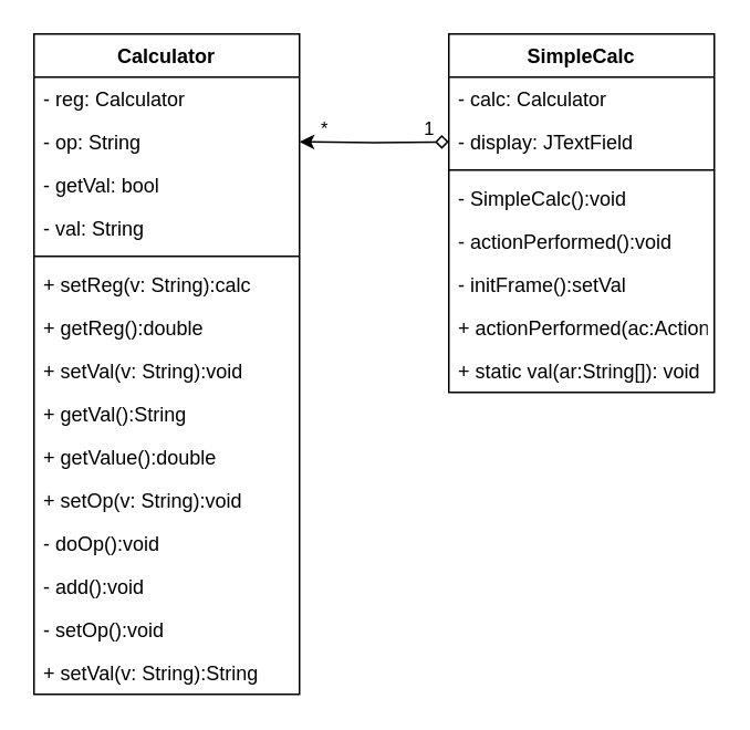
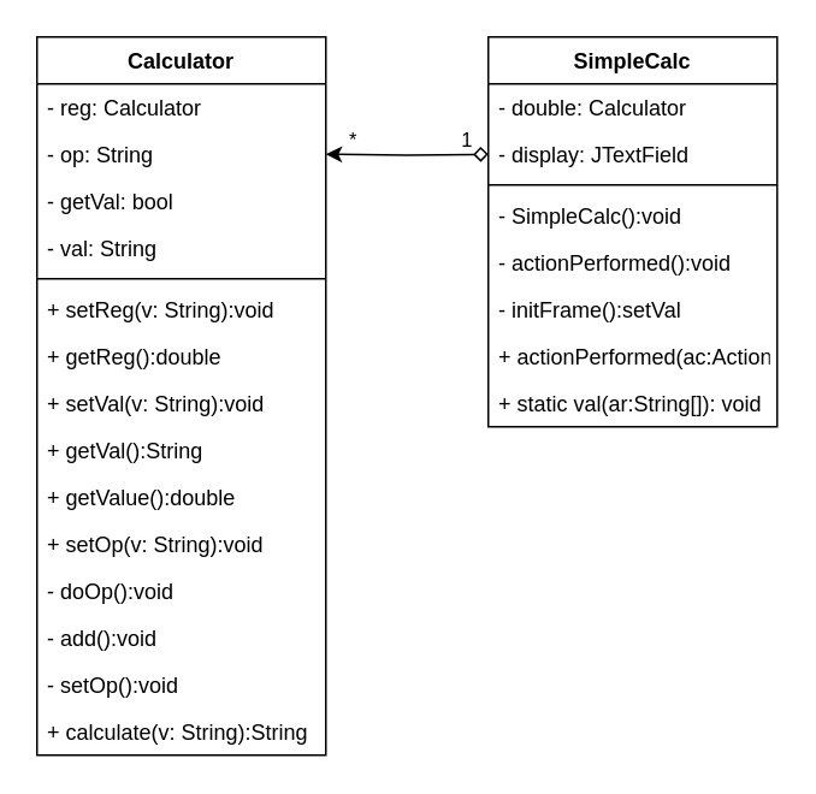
  <mxCell id="0" />
  <mxCell id="1" parent="0" />
  <mxCell id="2" value="SimpleCalc" style="swimlane;fontStyle=1;align=center;verticalAlign=top;childLayout=stackLayout;horizontal=1;startSize=26;horizontalStack=0;resizeParent=1;resizeParentMax=0;resizeLast=0;collapsible=1;marginBottom=0;" parent="1" vertex="1"><mxGeometry x="270" y="20" width="160" height="216" as="geometry" /></mxCell>
- <mxCell id="3" value="- calc: Calculator" style="text;strokeColor=none;fillColor=none;align=left;verticalAlign=top;spacingLeft=4;spacingRight=4;overflow=hidden;rotatable=0;points=[[0,0.5],[1,0.5]];portConstraint=eastwest;" parent="2" vertex="1"><mxGeometry y="26" width="160" height="26" as="geometry" /></mxCell>
+ <mxCell id="3" value="- double: Calculator" style="text;strokeColor=none;fillColor=none;align=left;verticalAlign=top;spacingLeft=4;spacingRight=4;overflow=hidden;rotatable=0;points=[[0,0.5],[1,0.5]];portConstraint=eastwest;" parent="2" vertex="1"><mxGeometry y="26" width="160" height="26" as="geometry" /></mxCell>
  <mxCell id="4" value="- display: JTextField" style="text;strokeColor=none;fillColor=none;align=left;verticalAlign=top;spacingLeft=4;spacingRight=4;overflow=hidden;rotatable=0;points=[[0,0.5],[1,0.5]];portConstraint=eastwest;" parent="2" vertex="1"><mxGeometry y="52" width="160" height="26" as="geometry" /></mxCell>
  <mxCell id="5" value="" style="line;strokeWidth=1;fillColor=none;align=left;verticalAlign=middle;spacingTop=-1;spacingLeft=3;spacingRight=3;rotatable=0;labelPosition=right;points=[];portConstraint=eastwest;" parent="2" vertex="1"><mxGeometry y="78" width="160" height="8" as="geometry" /></mxCell>
  <mxCell id="6" value="- SimpleCalc():void" style="text;strokeColor=none;fillColor=none;align=left;verticalAlign=top;spacingLeft=4;spacingRight=4;overflow=hidden;rotatable=0;points=[[0,0.5],[1,0.5]];portConstraint=eastwest;" parent="2" vertex="1"><mxGeometry y="86" width="160" height="26" as="geometry" /></mxCell>
  <mxCell id="7" value="- actionPerformed():void" style="text;strokeColor=none;fillColor=none;align=left;verticalAlign=top;spacingLeft=4;spacingRight=4;overflow=hidden;rotatable=0;points=[[0,0.5],[1,0.5]];portConstraint=eastwest;" parent="2" vertex="1"><mxGeometry y="112" width="160" height="26" as="geometry" /></mxCell>
  <mxCell id="8" value="- initFrame():setVal" style="text;strokeColor=none;fillColor=none;align=left;verticalAlign=top;spacingLeft=4;spacingRight=4;overflow=hidden;rotatable=0;points=[[0,0.5],[1,0.5]];portConstraint=eastwest;" parent="2" vertex="1"><mxGeometry y="138" width="160" height="26" as="geometry" /></mxCell>
  <mxCell id="9" value="+ actionPerformed(ac:ActionCommand): void" style="text;strokeColor=none;fillColor=none;align=left;verticalAlign=top;spacingLeft=4;spacingRight=4;overflow=hidden;rotatable=0;points=[[0,0.5],[1,0.5]];portConstraint=eastwest;" parent="2" vertex="1"><mxGeometry y="164" width="160" height="26" as="geometry" /></mxCell>
  <mxCell id="10" value="+ static val(ar:String[]): void" style="text;strokeColor=none;fillColor=none;align=left;verticalAlign=top;spacingLeft=4;spacingRight=4;overflow=hidden;rotatable=0;points=[[0,0.5],[1,0.5]];portConstraint=eastwest;" parent="2" vertex="1"><mxGeometry y="190" width="160" height="26" as="geometry" /></mxCell>
  <mxCell id="11" style="edgeStyle=orthogonalEdgeStyle;rounded=0;orthogonalLoop=1;jettySize=auto;html=1;entryX=1;entryY=0.5;entryDx=0;entryDy=0;startArrow=diamond;startFill=0;" parent="1" target="16" edge="1"><mxGeometry relative="1" as="geometry"><mxPoint x="270" y="85" as="sourcePoint" /><mxPoint x="140" y="59" as="targetPoint" /></mxGeometry></mxCell>
  <mxCell id="12" value="*" style="edgeLabel;html=1;align=center;verticalAlign=middle;resizable=0;points=[];" parent="11" vertex="1" connectable="0"><mxGeometry x="0.686" y="-6" relative="1" as="geometry"><mxPoint y="-3" as="offset" /></mxGeometry></mxCell>
  <mxCell id="13" value="1" style="edgeLabel;html=1;align=center;verticalAlign=middle;resizable=0;points=[];" parent="11" vertex="1" connectable="0"><mxGeometry x="-0.745" y="-9" relative="1" as="geometry"><mxPoint as="offset" /></mxGeometry></mxCell>
  <mxCell id="14" value="Calculator" style="swimlane;fontStyle=1;align=center;verticalAlign=top;childLayout=stackLayout;horizontal=1;startSize=26;horizontalStack=0;resizeParent=1;resizeParentMax=0;resizeLast=0;collapsible=1;marginBottom=0;" parent="1" vertex="1"><mxGeometry x="20" y="20" width="160" height="398" as="geometry" /></mxCell>
  <mxCell id="15" value="- reg: Calculator" style="text;strokeColor=none;fillColor=none;align=left;verticalAlign=top;spacingLeft=4;spacingRight=4;overflow=hidden;rotatable=0;points=[[0,0.5],[1,0.5]];portConstraint=eastwest;" parent="14" vertex="1"><mxGeometry y="26" width="160" height="26" as="geometry" /></mxCell>
  <mxCell id="16" value="- op: String" style="text;strokeColor=none;fillColor=none;align=left;verticalAlign=top;spacingLeft=4;spacingRight=4;overflow=hidden;rotatable=0;points=[[0,0.5],[1,0.5]];portConstraint=eastwest;" parent="14" vertex="1"><mxGeometry y="52" width="160" height="26" as="geometry" /></mxCell>
  <mxCell id="17" value="- getVal: bool" style="text;strokeColor=none;fillColor=none;align=left;verticalAlign=top;spacingLeft=4;spacingRight=4;overflow=hidden;rotatable=0;points=[[0,0.5],[1,0.5]];portConstraint=eastwest;" parent="14" vertex="1"><mxGeometry y="78" width="160" height="26" as="geometry" /></mxCell>
  <mxCell id="18" value="- val: String" style="text;strokeColor=none;fillColor=none;align=left;verticalAlign=top;spacingLeft=4;spacingRight=4;overflow=hidden;rotatable=0;points=[[0,0.5],[1,0.5]];portConstraint=eastwest;" parent="14" vertex="1"><mxGeometry y="104" width="160" height="26" as="geometry" /></mxCell>
  <mxCell id="19" value="" style="line;strokeWidth=1;fillColor=none;align=left;verticalAlign=middle;spacingTop=-1;spacingLeft=3;spacingRight=3;rotatable=0;labelPosition=right;points=[];portConstraint=eastwest;" parent="14" vertex="1"><mxGeometry y="130" width="160" height="8" as="geometry" /></mxCell>
- <mxCell id="20" value="+ setReg(v: String):calc" style="text;strokeColor=none;fillColor=none;align=left;verticalAlign=top;spacingLeft=4;spacingRight=4;overflow=hidden;rotatable=0;points=[[0,0.5],[1,0.5]];portConstraint=eastwest;" parent="14" vertex="1"><mxGeometry y="138" width="160" height="26" as="geometry" /></mxCell>
+ <mxCell id="20" value="+ setReg(v: String):void" style="text;strokeColor=none;fillColor=none;align=left;verticalAlign=top;spacingLeft=4;spacingRight=4;overflow=hidden;rotatable=0;points=[[0,0.5],[1,0.5]];portConstraint=eastwest;" parent="14" vertex="1"><mxGeometry y="138" width="160" height="26" as="geometry" /></mxCell>
  <mxCell id="21" value="+ getReg():double" style="text;strokeColor=none;fillColor=none;align=left;verticalAlign=top;spacingLeft=4;spacingRight=4;overflow=hidden;rotatable=0;points=[[0,0.5],[1,0.5]];portConstraint=eastwest;" parent="14" vertex="1"><mxGeometry y="164" width="160" height="26" as="geometry" /></mxCell>
  <mxCell id="22" value="+ setVal(v: String):void" style="text;strokeColor=none;fillColor=none;align=left;verticalAlign=top;spacingLeft=4;spacingRight=4;overflow=hidden;rotatable=0;points=[[0,0.5],[1,0.5]];portConstraint=eastwest;" parent="14" vertex="1"><mxGeometry y="190" width="160" height="26" as="geometry" /></mxCell>
  <mxCell id="23" value="+ getVal():String" style="text;strokeColor=none;fillColor=none;align=left;verticalAlign=top;spacingLeft=4;spacingRight=4;overflow=hidden;rotatable=0;points=[[0,0.5],[1,0.5]];portConstraint=eastwest;" parent="14" vertex="1"><mxGeometry y="216" width="160" height="26" as="geometry" /></mxCell>
  <mxCell id="24" value="+ getValue():double" style="text;strokeColor=none;fillColor=none;align=left;verticalAlign=top;spacingLeft=4;spacingRight=4;overflow=hidden;rotatable=0;points=[[0,0.5],[1,0.5]];portConstraint=eastwest;" parent="14" vertex="1"><mxGeometry y="242" width="160" height="26" as="geometry" /></mxCell>
  <mxCell id="25" value="+ setOp(v: String):void" style="text;strokeColor=none;fillColor=none;align=left;verticalAlign=top;spacingLeft=4;spacingRight=4;overflow=hidden;rotatable=0;points=[[0,0.5],[1,0.5]];portConstraint=eastwest;" parent="14" vertex="1"><mxGeometry y="268" width="160" height="26" as="geometry" /></mxCell>
  <mxCell id="26" value="- doOp():void" style="text;strokeColor=none;fillColor=none;align=left;verticalAlign=top;spacingLeft=4;spacingRight=4;overflow=hidden;rotatable=0;points=[[0,0.5],[1,0.5]];portConstraint=eastwest;" parent="14" vertex="1"><mxGeometry y="294" width="160" height="26" as="geometry" /></mxCell>
  <mxCell id="27" value="- add():void" style="text;strokeColor=none;fillColor=none;align=left;verticalAlign=top;spacingLeft=4;spacingRight=4;overflow=hidden;rotatable=0;points=[[0,0.5],[1,0.5]];portConstraint=eastwest;" parent="14" vertex="1"><mxGeometry y="320" width="160" height="26" as="geometry" /></mxCell>
  <mxCell id="28" value="- setOp():void" style="text;strokeColor=none;fillColor=none;align=left;verticalAlign=top;spacingLeft=4;spacingRight=4;overflow=hidden;rotatable=0;points=[[0,0.5],[1,0.5]];portConstraint=eastwest;" parent="14" vertex="1"><mxGeometry y="346" width="160" height="26" as="geometry" /></mxCell>
- <mxCell id="29" value="+ setVal(v: String):String" style="text;strokeColor=none;fillColor=none;align=left;verticalAlign=top;spacingLeft=4;spacingRight=4;overflow=hidden;rotatable=0;points=[[0,0.5],[1,0.5]];portConstraint=eastwest;" parent="14" vertex="1"><mxGeometry y="372" width="160" height="26" as="geometry" /></mxCell>
+ <mxCell id="29" value="+ calculate(v: String):String" style="text;strokeColor=none;fillColor=none;align=left;verticalAlign=top;spacingLeft=4;spacingRight=4;overflow=hidden;rotatable=0;points=[[0,0.5],[1,0.5]];portConstraint=eastwest;" parent="14" vertex="1"><mxGeometry y="372" width="160" height="26" as="geometry" /></mxCell>
